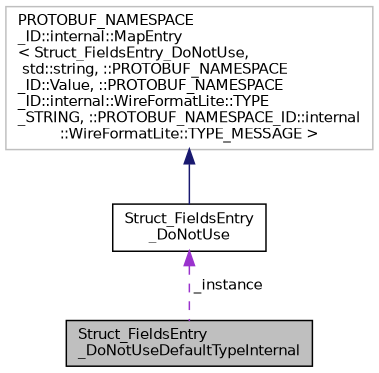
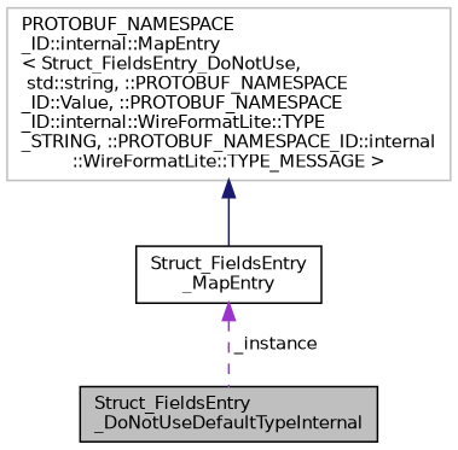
  digraph {
    rankdir=TB
    node [color=black fillcolor=white fontname=Helvetica fontsize=10 shape=record style=filled]
    edge [dir=back fontname=Helvetica fontsize=10 labelfontname=Helvetica labelfontsize=10]
    n1 [fillcolor=grey75 fontcolor=black height=0.2 label="Struct_FieldsEntry\l_DoNotUseDefaultTypeInternal" width=0.4]
-   n2 [height=0.2 label="Struct_FieldsEntry\l_DoNotUse" width=0.4]
+   n2 [height=0.2 label="Struct_FieldsEntry\l_MapEntry" width=0.4]
    n3 [color=grey75 height=0.2 label="PROTOBUF_NAMESPACE\l_ID::internal::MapEntry\l\< Struct_FieldsEntry_DoNotUse,\l std::string, ::PROTOBUF_NAMESPACE\l_ID::Value, ::PROTOBUF_NAMESPACE\l_ID::internal::WireFormatLite::TYPE\l_STRING, ::PROTOBUF_NAMESPACE_ID::internal\l::WireFormatLite::TYPE_MESSAGE \>" width=0.4]
    n2 -> n1 [color=darkorchid3 label=" _instance" style=dashed]
    n3 -> n2 [color=midnightblue style=solid]
  }
